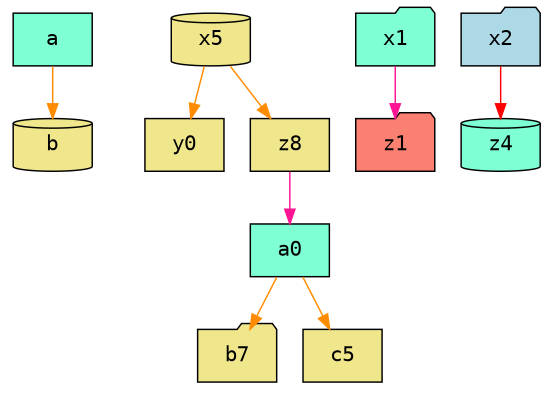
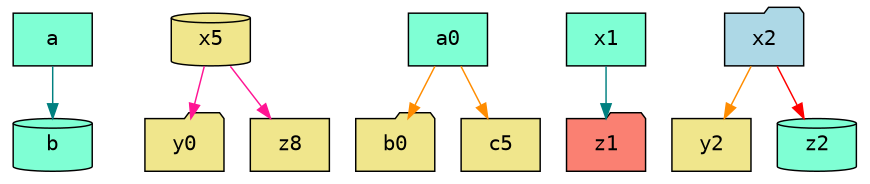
  digraph {
    fontname="DejaVu Sans Mono"
    node [fillcolor=khaki fontname="DejaVu Sans Mono" shape=box style=filled]
    edge [color=deeppink fontname="DejaVu Sans Mono"]
    a [fillcolor=aquamarine]
-   b [shape=cylinder]
+   b [fillcolor=aquamarine shape=cylinder]
    n3 [label=x5 shape=cylinder]
-   y0
+   y0 [shape=folder]
    n5 [label=z8]
    a0 [fillcolor=aquamarine]
-   b0 [shape=folder label=b7]
+   b0 [shape=folder]
    n8 [label=c5]
-   x1 [fillcolor=aquamarine shape=folder]
+   x1 [fillcolor=aquamarine]
    z1 [fillcolor=salmon shape=folder]
    x2 [fillcolor=lightblue shape=folder]
-   z2 [fillcolor=aquamarine shape=cylinder label=z4]
-   a -> b [color=darkorange]
-   n3 -> y0 [color=darkorange]
-   n3 -> n5 [color=darkorange]
-   n5 -> a0
+   y2
+   z2 [fillcolor=aquamarine shape=cylinder]
+   a -> b [color=teal]
+   n3 -> y0
+   n3 -> n5
    a0 -> b0 [color=darkorange]
    a0 -> n8 [color=darkorange]
-   x1 -> z1
+   x1 -> z1 [color=teal]
+   x2 -> y2 [color=darkorange]
    x2 -> z2 [color=red]
  }
